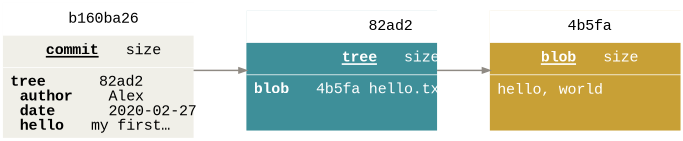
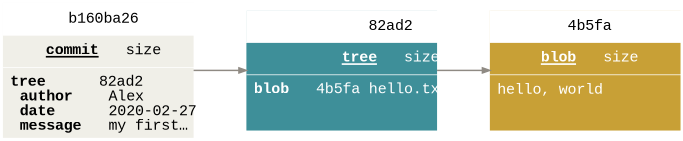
  digraph {
    nodesep=.5
    rankdir=LR
    ranksep=1
    node [fillcolor=transparent fontcolor="#ffffff" fontname="Menlo, Monaco, Consolas, Lucida Console, Courier New, monospace" fontsize=20 margin="0,0" penwidth=0 shape=box]
    edge [color="#8f8a83" dir=forward penwidth=2 arrowhead=normal]
-   n1 [fontcolor="#000000" label=<     <table cellspacing="0"            cellpadding="10"            color="white"            border="0"            bgcolor="#f0efe8"            fixedsize="true"            width="260"            height="184">       <tr>         <td border="1"             width="260"             bgcolor="white"><font color="black">b160ba26</font></td>       </tr>       <tr>         <td border="1"             sides="b"><u><b>commit</b></u>   size</td>       </tr>       <tr>         <td align="left"             balign="left"><b>tree</b>      82ad2<br /> <b>author</b>    Alex<br /> <b>date </b>     2020-02-27<br /> <b>hello  </b> my first…</td>       </tr>     </table>     >]
+   n1 [fontcolor="#000000" label=<     <table cellspacing="0"            cellpadding="10"            color="white"            border="0"            bgcolor="#f0efe8"            fixedsize="true"            width="260"            height="184">       <tr>         <td border="1"             width="260"             bgcolor="white"><font color="black">b160ba26</font></td>       </tr>       <tr>         <td border="1"             sides="b"><u><b>commit</b></u>   size</td>       </tr>       <tr>         <td align="left"             balign="left"><b>tree</b>      82ad2<br /> <b>author</b>    Alex<br /> <b>date </b>     2020-02-27<br /> <b>message  </b> my first…</td>       </tr>     </table>     >]
    n2 [label=<     <table cellspacing="0"            cellpadding="10"            color="white"            border="0"            bgcolor="#3e8f99"            fixedsize="true"            width="260"            height="164">       <tr>         <td border="1"             width="260"             bgcolor="white"><font color="black">82ad2</font></td>       </tr>       <tr>         <td border="1"             sides="b"             port="port_n"><u><b>tree</b></u>   size</td>       </tr>       <tr>         <td align="left"             balign="left"             port="port_s"><b>blob</b>   4b5fa hello.txt         </td>       </tr>     </table>     >]
    n3 [label=<     <table cellspacing="0"            cellpadding="10"            color="white"            border="0"            bgcolor="#c8a036"            fixedsize="true"            width="260"            height="164">       <tr>         <td border="1"             width="260"             bgcolor="white"><font color="black">4b5fa</font></td>       </tr>       <tr>         <td border="1"             sides="b"><b><u>blob</u></b>   size</td>       </tr>       <tr>         <td align="left"             balign="left">hello, world         </td>       </tr>     </table>     >]
    n1 -> n2 [style=solid]
    n2 -> n3 [style=bold]
  }
